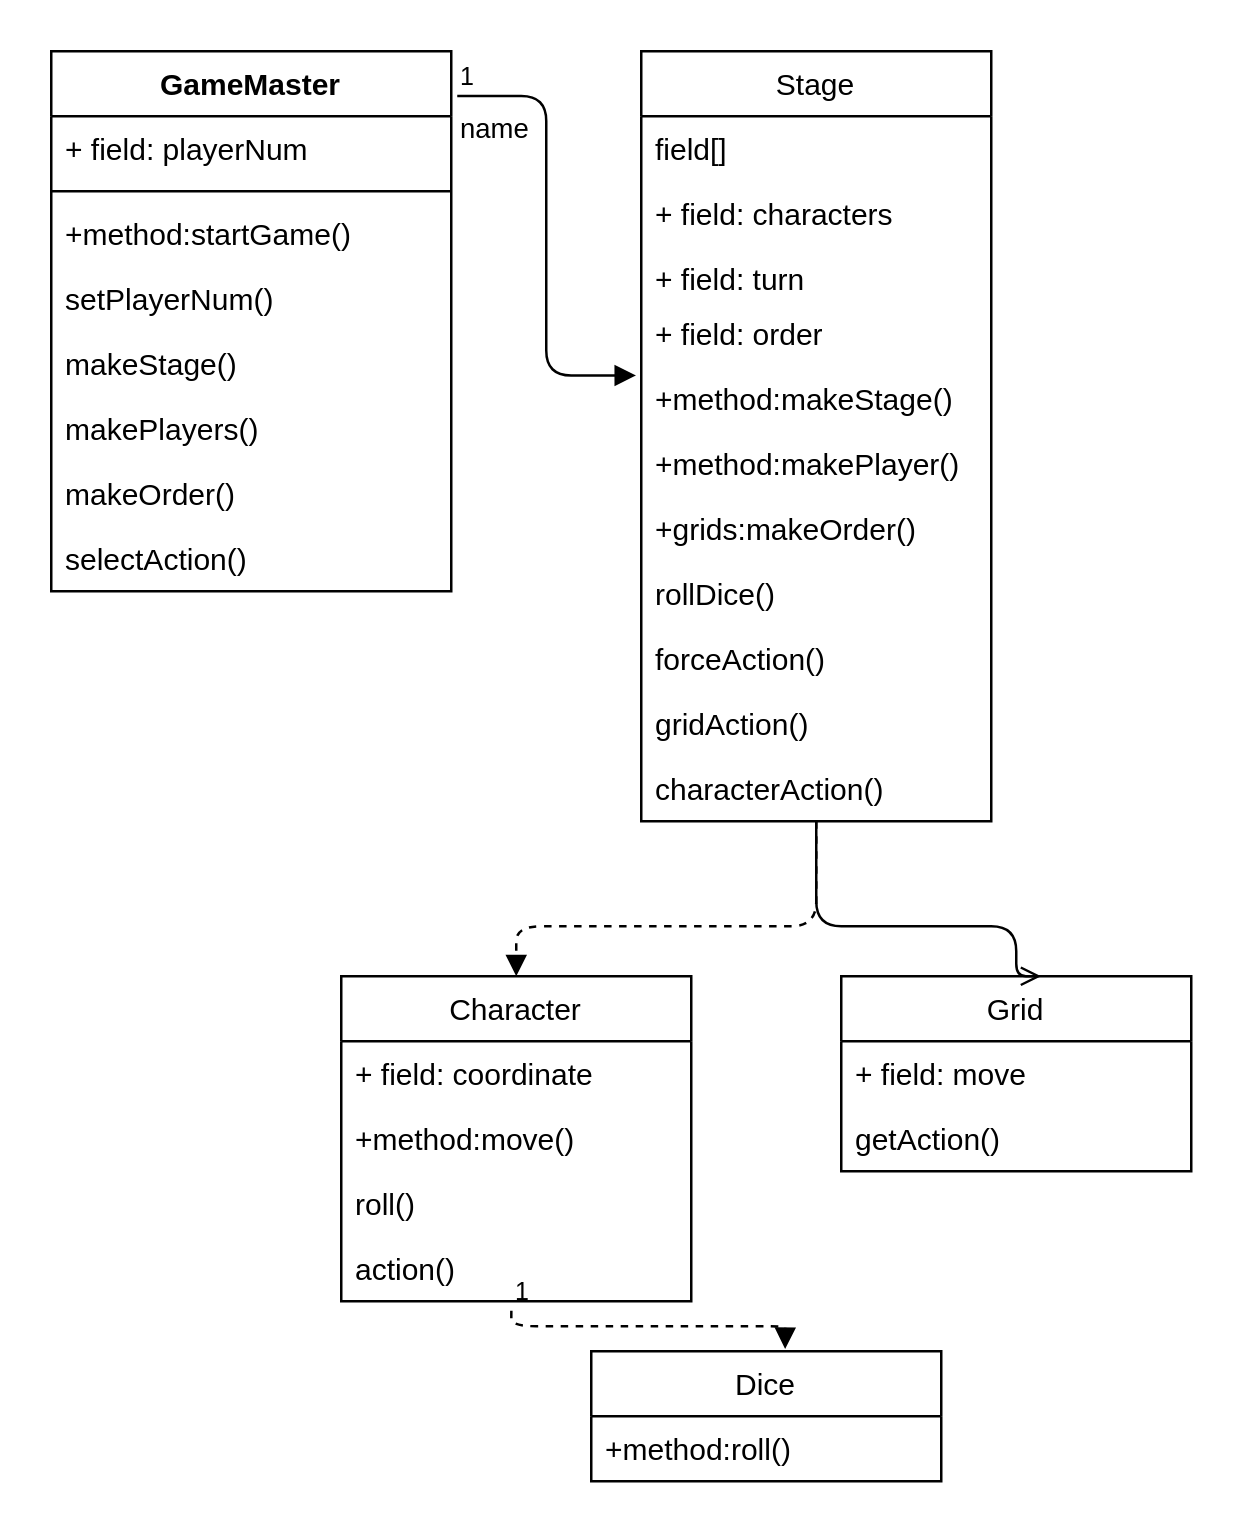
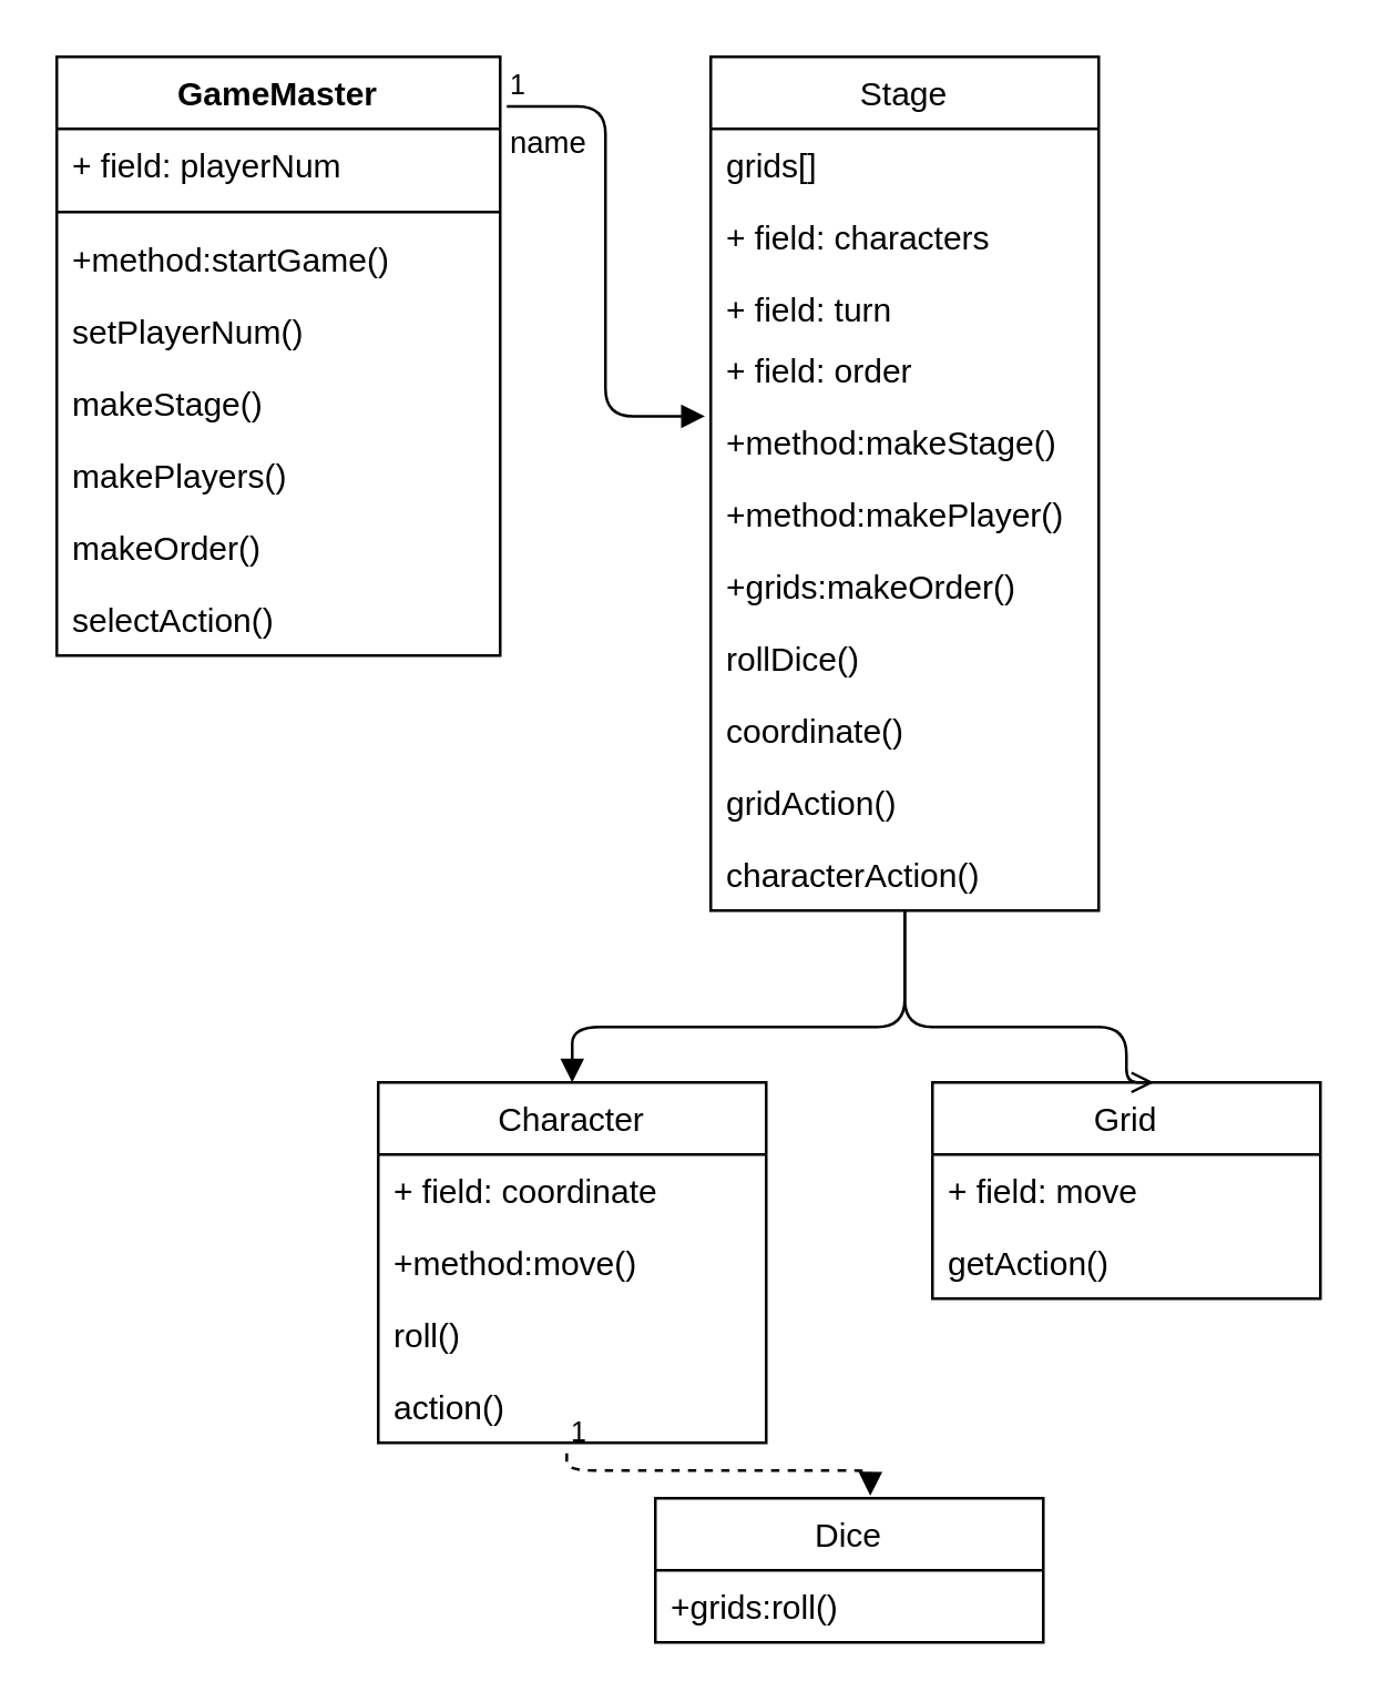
  <mxCell id="0" />
  <mxCell id="1" parent="0" />
- <mxCell id="2" value="" style="endArrow=block;endFill=1;html=1;edgeStyle=orthogonalEdgeStyle;align=left;verticalAlign=top;entryX=0.5;entryY=0;entryDx=0;entryDy=0;exitX=0.5;exitY=1;exitDx=0;exitDy=0;dashed=1;" parent="1" source="8" target="32" edge="1"><mxGeometry x="-1" relative="1" as="geometry"><mxPoint x="296" y="330" as="sourcePoint" /><mxPoint x="256" y="350" as="targetPoint" /><Array as="points"><mxPoint x="326" y="370" /><mxPoint x="206" y="370" /></Array></mxGeometry></mxCell>
+ <mxCell id="2" value="" style="endArrow=block;endFill=1;html=1;edgeStyle=orthogonalEdgeStyle;align=left;verticalAlign=top;entryX=0.5;entryY=0;entryDx=0;entryDy=0;exitX=0.5;exitY=1;exitDx=0;exitDy=0;" parent="1" source="8" target="32" edge="1"><mxGeometry x="-1" relative="1" as="geometry"><mxPoint x="296" y="330" as="sourcePoint" /><mxPoint x="256" y="350" as="targetPoint" /><Array as="points"><mxPoint x="326" y="370" /><mxPoint x="206" y="370" /></Array></mxGeometry></mxCell>
  <mxCell id="3" value="" style="endArrow=open;endFill=1;html=1;edgeStyle=orthogonalEdgeStyle;align=left;verticalAlign=top;entryX=0.571;entryY=0;entryDx=0;entryDy=0;entryPerimeter=0;exitX=0.5;exitY=1;exitDx=0;exitDy=0;" parent="1" source="8" target="29" edge="1"><mxGeometry x="-1" relative="1" as="geometry"><mxPoint x="326" y="350" as="sourcePoint" /><mxPoint x="216" y="410" as="targetPoint" /><Array as="points"><mxPoint x="326" y="370" /><mxPoint x="406" y="370" /></Array></mxGeometry></mxCell>
  <mxCell id="4" value="" style="endArrow=block;endFill=1;html=1;edgeStyle=orthogonalEdgeStyle;align=left;verticalAlign=top;entryX=0.554;entryY=-0.018;entryDx=0;entryDy=0;entryPerimeter=0;exitX=0.486;exitY=1.147;exitDx=0;exitDy=0;exitPerimeter=0;dashed=1;" parent="1" source="36" target="37" edge="1"><mxGeometry x="-1" relative="1" as="geometry"><mxPoint x="166" y="530" as="sourcePoint" /><mxPoint x="256" y="420" as="targetPoint" /><Array as="points"><mxPoint x="204" y="530" /><mxPoint x="314" y="530" /></Array></mxGeometry></mxCell>
  <mxCell id="5" value="1" style="resizable=0;html=1;align=left;verticalAlign=bottom;labelBackgroundColor=#ffffff;fontSize=10;" parent="4" connectable="0" vertex="1"><mxGeometry x="-1" relative="1" as="geometry" /></mxCell>
  <mxCell id="6" value="name" style="endArrow=block;endFill=1;html=1;edgeStyle=orthogonalEdgeStyle;align=left;verticalAlign=top;entryX=-0.015;entryY=0.141;entryDx=0;entryDy=0;entryPerimeter=0;exitX=1.015;exitY=0.083;exitDx=0;exitDy=0;exitPerimeter=0;" parent="1" source="20" target="13" edge="1"><mxGeometry x="-1" relative="1" as="geometry"><mxPoint x="36" y="390" as="sourcePoint" /><mxPoint x="196" y="390" as="targetPoint" /></mxGeometry></mxCell>
  <mxCell id="7" value="1" style="resizable=0;html=1;align=left;verticalAlign=bottom;labelBackgroundColor=#ffffff;fontSize=10;" parent="6" connectable="0" vertex="1"><mxGeometry x="-1" relative="1" as="geometry" /></mxCell>
  <mxCell id="8" value="Stage" style="swimlane;fontStyle=0;childLayout=stackLayout;horizontal=1;startSize=26;fillColor=none;horizontalStack=0;resizeParent=1;resizeParentMax=0;resizeLast=0;collapsible=1;marginBottom=0;" parent="1" vertex="1"><mxGeometry x="256" y="20" width="140" height="308" as="geometry" /></mxCell>
- <mxCell id="9" value="field[]" style="text;strokeColor=none;fillColor=none;align=left;verticalAlign=top;spacingLeft=4;spacingRight=4;overflow=hidden;rotatable=0;points=[[0,0.5],[1,0.5]];portConstraint=eastwest;" parent="8" vertex="1"><mxGeometry y="26" width="140" height="26" as="geometry" /></mxCell>
+ <mxCell id="9" value="grids[]" style="text;strokeColor=none;fillColor=none;align=left;verticalAlign=top;spacingLeft=4;spacingRight=4;overflow=hidden;rotatable=0;points=[[0,0.5],[1,0.5]];portConstraint=eastwest;" parent="8" vertex="1"><mxGeometry y="26" width="140" height="26" as="geometry" /></mxCell>
  <mxCell id="10" value="+ field: characters" style="text;strokeColor=none;fillColor=none;align=left;verticalAlign=top;spacingLeft=4;spacingRight=4;overflow=hidden;rotatable=0;points=[[0,0.5],[1,0.5]];portConstraint=eastwest;" parent="8" vertex="1"><mxGeometry y="52" width="140" height="26" as="geometry" /></mxCell>
  <mxCell id="11" value="+ field: turn" style="text;strokeColor=none;fillColor=none;align=left;verticalAlign=top;spacingLeft=4;spacingRight=4;overflow=hidden;rotatable=0;points=[[0,0.5],[1,0.5]];portConstraint=eastwest;" parent="8" vertex="1"><mxGeometry y="78" width="140" height="22" as="geometry" /></mxCell>
  <mxCell id="12" value="+ field: order" style="text;strokeColor=none;fillColor=none;align=left;verticalAlign=top;spacingLeft=4;spacingRight=4;overflow=hidden;rotatable=0;points=[[0,0.5],[1,0.5]];portConstraint=eastwest;" parent="8" vertex="1"><mxGeometry y="100" width="140" height="26" as="geometry" /></mxCell>
  <mxCell id="13" value="+method:makeStage()" style="text;strokeColor=none;fillColor=none;align=left;verticalAlign=top;spacingLeft=4;spacingRight=4;overflow=hidden;rotatable=0;points=[[0,0.5],[1,0.5]];portConstraint=eastwest;" parent="8" vertex="1"><mxGeometry y="126" width="140" height="26" as="geometry" /></mxCell>
  <mxCell id="14" value="+method:makePlayer()" style="text;strokeColor=none;fillColor=none;align=left;verticalAlign=top;spacingLeft=4;spacingRight=4;overflow=hidden;rotatable=0;points=[[0,0.5],[1,0.5]];portConstraint=eastwest;" parent="8" vertex="1"><mxGeometry y="152" width="140" height="26" as="geometry" /></mxCell>
  <mxCell id="15" value="+grids:makeOrder()" style="text;strokeColor=none;fillColor=none;align=left;verticalAlign=top;spacingLeft=4;spacingRight=4;overflow=hidden;rotatable=0;points=[[0,0.5],[1,0.5]];portConstraint=eastwest;" parent="8" vertex="1"><mxGeometry y="178" width="140" height="26" as="geometry" /></mxCell>
  <mxCell id="16" value="rollDice()" style="text;strokeColor=none;fillColor=none;align=left;verticalAlign=top;spacingLeft=4;spacingRight=4;overflow=hidden;rotatable=0;points=[[0,0.5],[1,0.5]];portConstraint=eastwest;" vertex="1" parent="8"><mxGeometry y="204" width="140" height="26" as="geometry" /></mxCell>
- <mxCell id="17" value="forceAction()" style="text;strokeColor=none;fillColor=none;align=left;verticalAlign=top;spacingLeft=4;spacingRight=4;overflow=hidden;rotatable=0;points=[[0,0.5],[1,0.5]];portConstraint=eastwest;" vertex="1" parent="8"><mxGeometry y="230" width="140" height="26" as="geometry" /></mxCell>
+ <mxCell id="17" value="coordinate()" style="text;strokeColor=none;fillColor=none;align=left;verticalAlign=top;spacingLeft=4;spacingRight=4;overflow=hidden;rotatable=0;points=[[0,0.5],[1,0.5]];portConstraint=eastwest;" vertex="1" parent="8"><mxGeometry y="230" width="140" height="26" as="geometry" /></mxCell>
  <mxCell id="18" value="gridAction()" style="text;strokeColor=none;fillColor=none;align=left;verticalAlign=top;spacingLeft=4;spacingRight=4;overflow=hidden;rotatable=0;points=[[0,0.5],[1,0.5]];portConstraint=eastwest;" vertex="1" parent="8"><mxGeometry y="256" width="140" height="26" as="geometry" /></mxCell>
  <mxCell id="19" value="characterAction()" style="text;strokeColor=none;fillColor=none;align=left;verticalAlign=top;spacingLeft=4;spacingRight=4;overflow=hidden;rotatable=0;points=[[0,0.5],[1,0.5]];portConstraint=eastwest;" vertex="1" parent="8"><mxGeometry y="282" width="140" height="26" as="geometry" /></mxCell>
  <mxCell id="20" value="GameMaster" style="swimlane;fontStyle=1;align=center;verticalAlign=top;childLayout=stackLayout;horizontal=1;startSize=26;horizontalStack=0;resizeParent=1;resizeParentMax=0;resizeLast=0;collapsible=1;marginBottom=0;" parent="1" vertex="1"><mxGeometry x="20" y="20" width="160" height="216" as="geometry" /></mxCell>
  <mxCell id="21" value="+ field: playerNum" style="text;strokeColor=none;fillColor=none;align=left;verticalAlign=top;spacingLeft=4;spacingRight=4;overflow=hidden;rotatable=0;points=[[0,0.5],[1,0.5]];portConstraint=eastwest;" parent="20" vertex="1"><mxGeometry y="26" width="160" height="26" as="geometry" /></mxCell>
  <mxCell id="22" value="" style="line;strokeWidth=1;fillColor=none;align=left;verticalAlign=middle;spacingTop=-1;spacingLeft=3;spacingRight=3;rotatable=0;labelPosition=right;points=[];portConstraint=eastwest;" parent="20" vertex="1"><mxGeometry y="52" width="160" height="8" as="geometry" /></mxCell>
  <mxCell id="23" value="+method:startGame()" style="text;strokeColor=none;fillColor=none;align=left;verticalAlign=top;spacingLeft=4;spacingRight=4;overflow=hidden;rotatable=0;points=[[0,0.5],[1,0.5]];portConstraint=eastwest;" parent="20" vertex="1"><mxGeometry y="60" width="160" height="26" as="geometry" /></mxCell>
  <mxCell id="24" value="setPlayerNum()" style="text;strokeColor=none;fillColor=none;align=left;verticalAlign=top;spacingLeft=4;spacingRight=4;overflow=hidden;rotatable=0;points=[[0,0.5],[1,0.5]];portConstraint=eastwest;" vertex="1" parent="20"><mxGeometry y="86" width="160" height="26" as="geometry" /></mxCell>
  <mxCell id="25" value="makeStage()" style="text;strokeColor=none;fillColor=none;align=left;verticalAlign=top;spacingLeft=4;spacingRight=4;overflow=hidden;rotatable=0;points=[[0,0.5],[1,0.5]];portConstraint=eastwest;" vertex="1" parent="20"><mxGeometry y="112" width="160" height="26" as="geometry" /></mxCell>
  <mxCell id="26" value="makePlayers()" style="text;strokeColor=none;fillColor=none;align=left;verticalAlign=top;spacingLeft=4;spacingRight=4;overflow=hidden;rotatable=0;points=[[0,0.5],[1,0.5]];portConstraint=eastwest;" vertex="1" parent="20"><mxGeometry y="138" width="160" height="26" as="geometry" /></mxCell>
  <mxCell id="27" value="makeOrder()" style="text;strokeColor=none;fillColor=none;align=left;verticalAlign=top;spacingLeft=4;spacingRight=4;overflow=hidden;rotatable=0;points=[[0,0.5],[1,0.5]];portConstraint=eastwest;" vertex="1" parent="20"><mxGeometry y="164" width="160" height="26" as="geometry" /></mxCell>
  <mxCell id="28" value="selectAction()" style="text;strokeColor=none;fillColor=none;align=left;verticalAlign=top;spacingLeft=4;spacingRight=4;overflow=hidden;rotatable=0;points=[[0,0.5],[1,0.5]];portConstraint=eastwest;" vertex="1" parent="20"><mxGeometry y="190" width="160" height="26" as="geometry" /></mxCell>
  <mxCell id="29" value="Grid" style="swimlane;fontStyle=0;childLayout=stackLayout;horizontal=1;startSize=26;fillColor=none;horizontalStack=0;resizeParent=1;resizeParentMax=0;resizeLast=0;collapsible=1;marginBottom=0;" parent="1" vertex="1"><mxGeometry x="336" y="390" width="140" height="78" as="geometry" /></mxCell>
  <mxCell id="30" value="+ field: move" style="text;strokeColor=none;fillColor=none;align=left;verticalAlign=top;spacingLeft=4;spacingRight=4;overflow=hidden;rotatable=0;points=[[0,0.5],[1,0.5]];portConstraint=eastwest;" parent="29" vertex="1"><mxGeometry y="26" width="140" height="26" as="geometry" /></mxCell>
  <mxCell id="31" value="getAction()" style="text;strokeColor=none;fillColor=none;align=left;verticalAlign=top;spacingLeft=4;spacingRight=4;overflow=hidden;rotatable=0;points=[[0,0.5],[1,0.5]];portConstraint=eastwest;" vertex="1" parent="29"><mxGeometry y="52" width="140" height="26" as="geometry" /></mxCell>
  <mxCell id="32" value="Character" style="swimlane;fontStyle=0;childLayout=stackLayout;horizontal=1;startSize=26;fillColor=none;horizontalStack=0;resizeParent=1;resizeParentMax=0;resizeLast=0;collapsible=1;marginBottom=0;" parent="1" vertex="1"><mxGeometry x="136" y="390" width="140" height="130" as="geometry" /></mxCell>
  <mxCell id="33" value="+ field: coordinate" style="text;strokeColor=none;fillColor=none;align=left;verticalAlign=top;spacingLeft=4;spacingRight=4;overflow=hidden;rotatable=0;points=[[0,0.5],[1,0.5]];portConstraint=eastwest;" parent="32" vertex="1"><mxGeometry y="26" width="140" height="26" as="geometry" /></mxCell>
  <mxCell id="34" value="+method:move()" style="text;strokeColor=none;fillColor=none;align=left;verticalAlign=top;spacingLeft=4;spacingRight=4;overflow=hidden;rotatable=0;points=[[0,0.5],[1,0.5]];portConstraint=eastwest;" parent="32" vertex="1"><mxGeometry y="52" width="140" height="26" as="geometry" /></mxCell>
  <mxCell id="35" value="roll()" style="text;strokeColor=none;fillColor=none;align=left;verticalAlign=top;spacingLeft=4;spacingRight=4;overflow=hidden;rotatable=0;points=[[0,0.5],[1,0.5]];portConstraint=eastwest;" vertex="1" parent="32"><mxGeometry y="78" width="140" height="26" as="geometry" /></mxCell>
  <mxCell id="36" value="action()" style="text;strokeColor=none;fillColor=none;align=left;verticalAlign=top;spacingLeft=4;spacingRight=4;overflow=hidden;rotatable=0;points=[[0,0.5],[1,0.5]];portConstraint=eastwest;" vertex="1" parent="32"><mxGeometry y="104" width="140" height="26" as="geometry" /></mxCell>
  <mxCell id="37" value="Dice" style="swimlane;fontStyle=0;childLayout=stackLayout;horizontal=1;startSize=26;fillColor=none;horizontalStack=0;resizeParent=1;resizeParentMax=0;resizeLast=0;collapsible=1;marginBottom=0;" parent="1" vertex="1"><mxGeometry x="236" y="540" width="140" height="52" as="geometry" /></mxCell>
- <mxCell id="38" value="+method:roll()" style="text;strokeColor=none;fillColor=none;align=left;verticalAlign=top;spacingLeft=4;spacingRight=4;overflow=hidden;rotatable=0;points=[[0,0.5],[1,0.5]];portConstraint=eastwest;" parent="37" vertex="1"><mxGeometry y="26" width="140" height="26" as="geometry" /></mxCell>
+ <mxCell id="38" value="+grids:roll()" style="text;strokeColor=none;fillColor=none;align=left;verticalAlign=top;spacingLeft=4;spacingRight=4;overflow=hidden;rotatable=0;points=[[0,0.5],[1,0.5]];portConstraint=eastwest;" parent="37" vertex="1"><mxGeometry y="26" width="140" height="26" as="geometry" /></mxCell>
